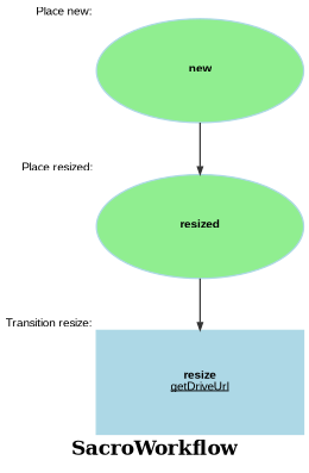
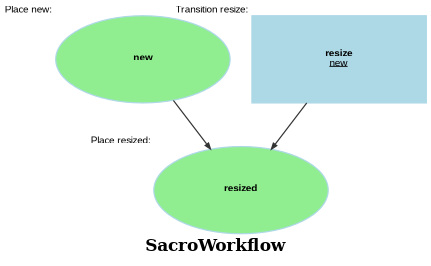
  digraph {
    label=<<B>SacroWorkflow</B>>
    rankdir=TB
    node [color=lightBlue fillcolor=lightgreen fixedsize=false fontname=Arial fontsize=8 shape=oval style=filled]
    edge [arrowhead=normal arrowsize=0.5 color="#333333" fontname=Arial fontsize=7 style=solid]
    n1 [height=1 label=<<B>new</B>> width=2 xlabel="Place new: "]
    n2 [height=1 label=<<B>resized</B>> width=2 xlabel="Place resized: "]
-   n3 [height=1 label=<<B>resize</B><BR/><U>getDriveUrl</U>> shape=box width=2 xlabel="Transition resize: " fillcolor=""]
+   n3 [height=1 label=<<B>resize</B><BR/><U>new</U>> shape=box width=2 xlabel="Transition resize: " fillcolor=""]
    n1 -> n2
-   n2 -> n3
+   n3 -> n2
  }
